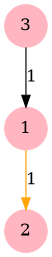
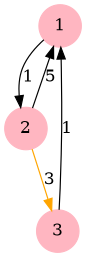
  digraph {
    node [color=lightpink shape=circle style=filled]
    edge [color=orange]
    1
    2
    3
-   1 -> 2 [label=1]
+   1 -> 2 [color=black label=1]
+   2 -> 1 [color=black label=5]
+   2 -> 3 [label=3]
    3 -> 1 [color=black label=1]
  }
